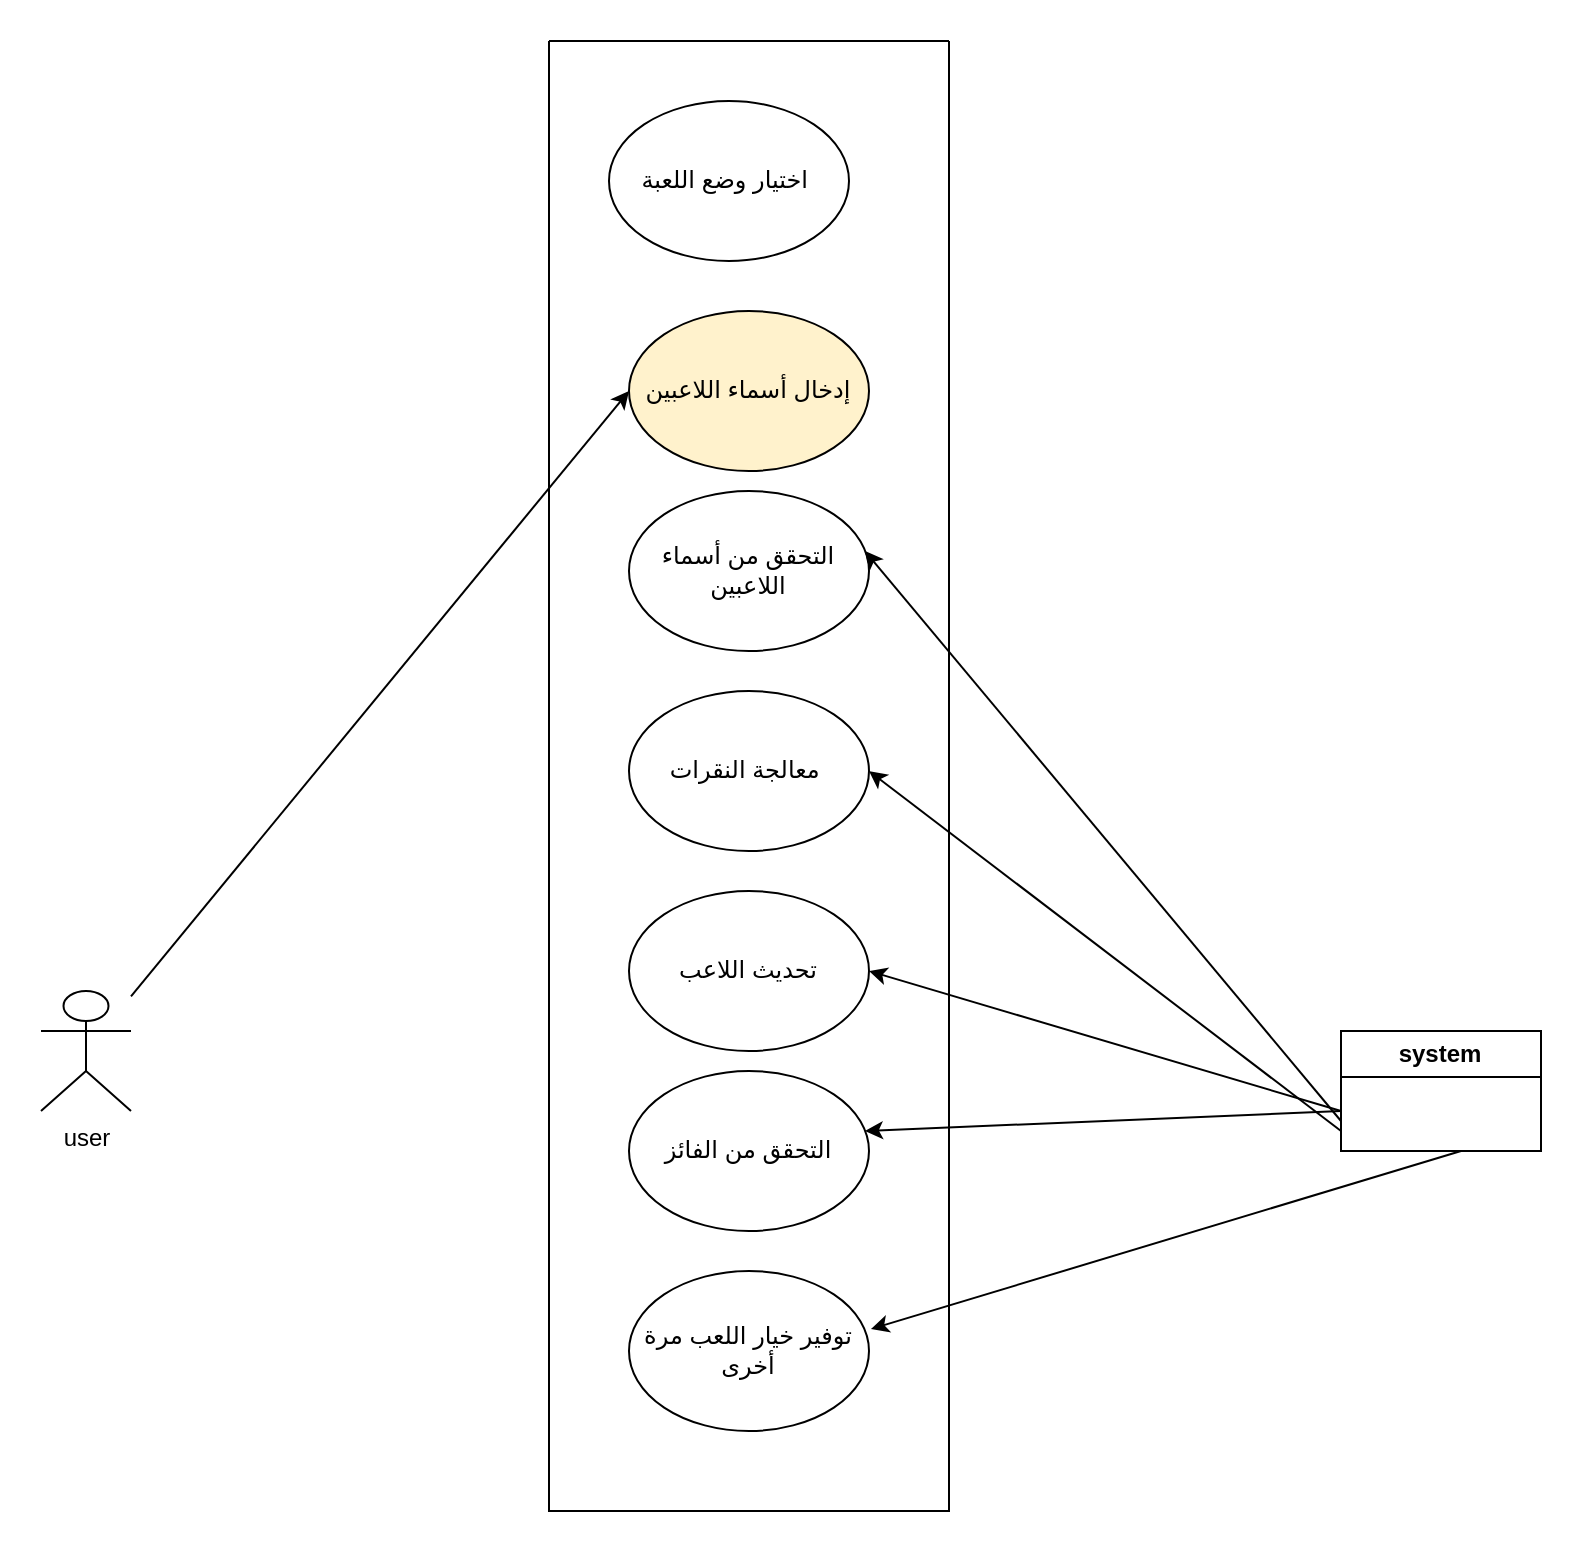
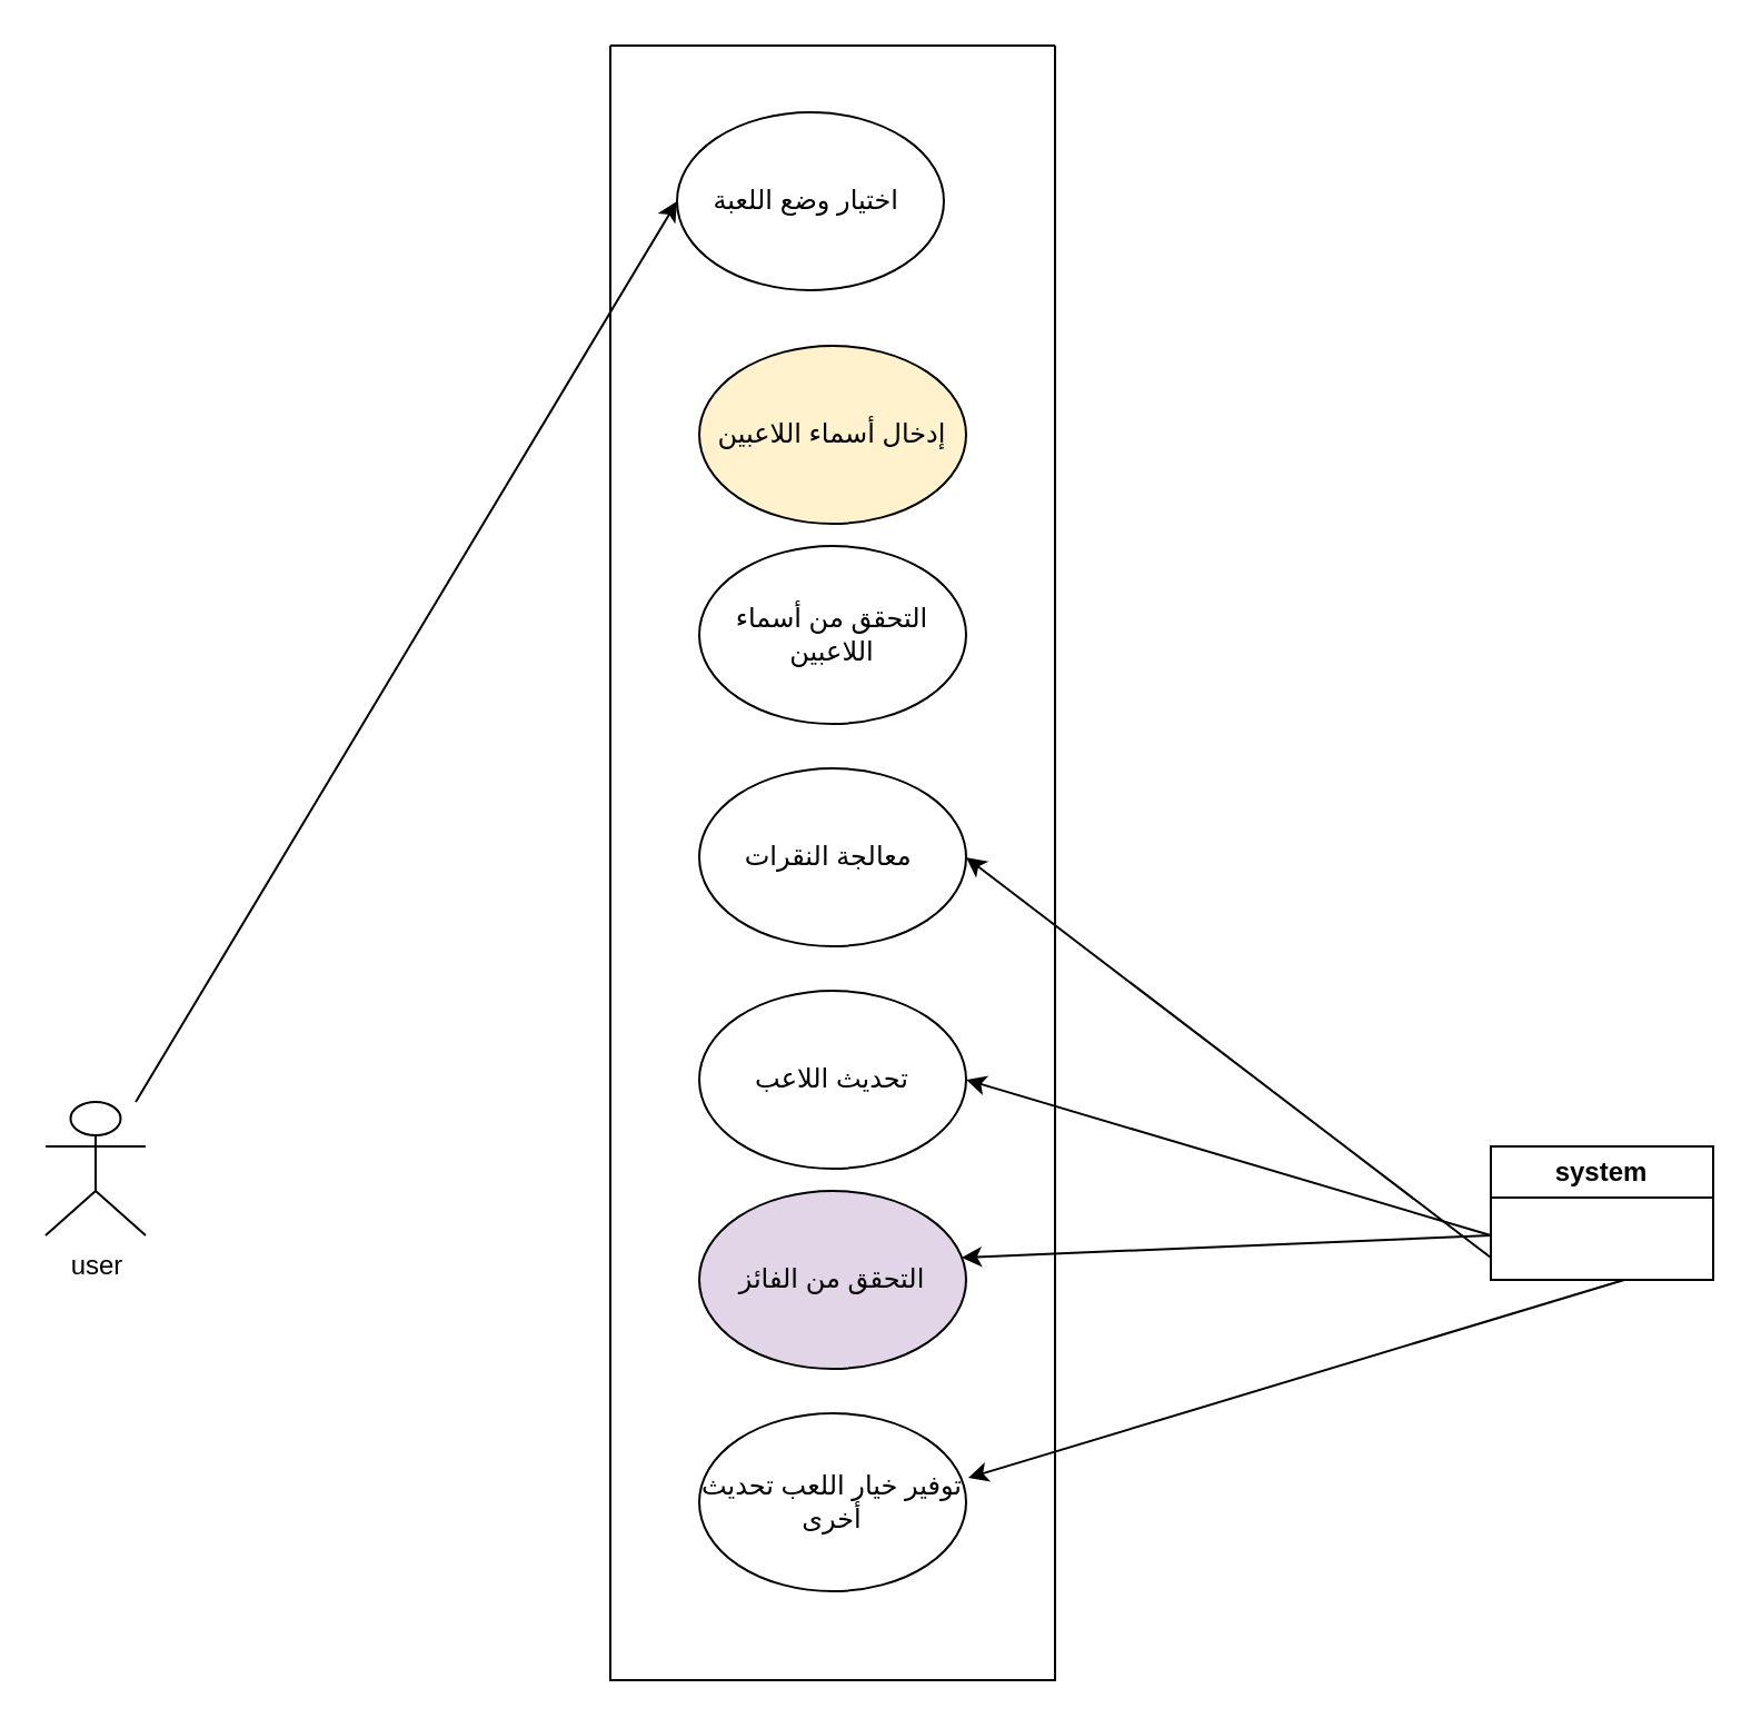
  <mxCell id="0" />
  <mxCell id="1" parent="0" />
  <mxCell id="2" value="" style="swimlane;startSize=0;" parent="1" vertex="1"><mxGeometry x="274" y="20" width="200" height="735" as="geometry" /></mxCell>
  <mxCell id="3" value="&lt;p dir=&quot;RTL&quot; class=&quot;MsoNormal&quot;&gt;التحقق من أسماء اللاعبين&lt;span style=&quot;font-family:&amp;quot;Arial&amp;quot;,sans-serif;mso-ascii-font-family:Calibri;&lt;br/&gt;mso-ascii-theme-font:minor-latin;mso-hansi-font-family:Calibri;mso-hansi-theme-font:&lt;br/&gt;minor-latin;mso-bidi-theme-font:minor-bidi&quot; lang=&quot;AR-SA&quot;&gt;&lt;/span&gt;&lt;/p&gt;" style="ellipse;whiteSpace=wrap;html=1;" parent="2" vertex="1"><mxGeometry x="40" y="225" width="120" height="80" as="geometry" /></mxCell>
  <mxCell id="4" value="&lt;p dir=&quot;RTL&quot; class=&quot;MsoNormal&quot;&gt;&lt;span dir=&quot;RTL&quot;&gt;&lt;/span&gt;&lt;span style=&quot;font-family:&amp;quot;Arial&amp;quot;,sans-serif;mso-ascii-font-family:Calibri;&lt;br/&gt;mso-ascii-theme-font:minor-latin;mso-hansi-font-family:Calibri;mso-hansi-theme-font:&lt;br/&gt;minor-latin&quot; lang=&quot;AR-SA&quot;&gt;&lt;span dir=&quot;RTL&quot;&gt;&lt;/span&gt;&lt;span dir=&quot;RTL&quot;&gt;&lt;/span&gt;&amp;nbsp;معالجة النقرات&lt;/span&gt;&lt;span style=&quot;font-family:&amp;quot;Arial&amp;quot;,sans-serif;mso-ascii-font-family:Calibri;mso-ascii-theme-font:&lt;br/&gt;minor-latin;mso-hansi-font-family:Calibri;mso-hansi-theme-font:minor-latin;&lt;br/&gt;mso-bidi-theme-font:minor-bidi&quot; lang=&quot;AR-SA&quot;&gt;&lt;/span&gt;&lt;/p&gt;" style="ellipse;whiteSpace=wrap;html=1;" parent="2" vertex="1"><mxGeometry x="40" y="325" width="120" height="80" as="geometry" /></mxCell>
  <mxCell id="5" value="&lt;p dir=&quot;RTL&quot; class=&quot;MsoNormal&quot;&gt;تحديث اللاعب&lt;span style=&quot;font-family:&amp;quot;Arial&amp;quot;,sans-serif;mso-ascii-font-family:Calibri;mso-ascii-theme-font:&lt;br/&gt;minor-latin;mso-hansi-font-family:Calibri;mso-hansi-theme-font:minor-latin;&lt;br/&gt;mso-bidi-theme-font:minor-bidi&quot; lang=&quot;AR-SA&quot;&gt;&lt;/span&gt;&lt;/p&gt;" style="ellipse;whiteSpace=wrap;html=1;" parent="2" vertex="1"><mxGeometry x="40" y="425" width="120" height="80" as="geometry" /></mxCell>
- <mxCell id="6" value="&lt;p dir=&quot;RTL&quot; class=&quot;MsoNormal&quot;&gt;التحقق من الفائز&lt;span style=&quot;font-family:&amp;quot;Arial&amp;quot;,sans-serif;mso-ascii-font-family:Calibri;&lt;br/&gt;mso-ascii-theme-font:minor-latin;mso-hansi-font-family:Calibri;mso-hansi-theme-font:&lt;br/&gt;minor-latin;mso-bidi-theme-font:minor-bidi&quot; lang=&quot;AR-SA&quot;&gt;&lt;/span&gt;&lt;/p&gt;" style="ellipse;whiteSpace=wrap;html=1;" parent="2" vertex="1"><mxGeometry x="40" y="515" width="120" height="80" as="geometry" /></mxCell>
- <mxCell id="7" value="&lt;p dir=&quot;RTL&quot; class=&quot;MsoNormal&quot;&gt;توفير خيار اللعب مرة أخرى&lt;span style=&quot;font-family:&amp;quot;Arial&amp;quot;,sans-serif;mso-ascii-font-family:Calibri;&lt;br/&gt;mso-ascii-theme-font:minor-latin;mso-hansi-font-family:Calibri;mso-hansi-theme-font:&lt;br/&gt;minor-latin;mso-bidi-theme-font:minor-bidi&quot; lang=&quot;AR-SA&quot;&gt;&lt;/span&gt;&lt;/p&gt;" style="ellipse;whiteSpace=wrap;html=1;" parent="2" vertex="1"><mxGeometry x="40" y="615" width="120" height="80" as="geometry" /></mxCell>
+ <mxCell id="6" value="&lt;p dir=&quot;RTL&quot; class=&quot;MsoNormal&quot;&gt;التحقق من الفائز&lt;span style=&quot;font-family:&amp;quot;Arial&amp;quot;,sans-serif;mso-ascii-font-family:Calibri;&lt;br/&gt;mso-ascii-theme-font:minor-latin;mso-hansi-font-family:Calibri;mso-hansi-theme-font:&lt;br/&gt;minor-latin;mso-bidi-theme-font:minor-bidi&quot; lang=&quot;AR-SA&quot;&gt;&lt;/span&gt;&lt;/p&gt;" style="ellipse;whiteSpace=wrap;html=1;fillColor=#e1d5e7;" parent="2" vertex="1"><mxGeometry x="40" y="515" width="120" height="80" as="geometry" /></mxCell>
+ <mxCell id="7" value="&lt;p dir=&quot;RTL&quot; class=&quot;MsoNormal&quot;&gt;توفير خيار اللعب تحديث أخرى&lt;span style=&quot;font-family:&amp;quot;Arial&amp;quot;,sans-serif;mso-ascii-font-family:Calibri;&lt;br/&gt;mso-ascii-theme-font:minor-latin;mso-hansi-font-family:Calibri;mso-hansi-theme-font:&lt;br/&gt;minor-latin;mso-bidi-theme-font:minor-bidi&quot; lang=&quot;AR-SA&quot;&gt;&lt;/span&gt;&lt;/p&gt;" style="ellipse;whiteSpace=wrap;html=1;" parent="2" vertex="1"><mxGeometry x="40" y="615" width="120" height="80" as="geometry" /></mxCell>
  <mxCell id="8" value="&lt;p dir=&quot;RTL&quot; class=&quot;MsoNormal&quot;&gt;إدخال أسماء اللاعبين&lt;span style=&quot;font-family:&amp;quot;Arial&amp;quot;,sans-serif;mso-ascii-font-family:Calibri;&lt;br/&gt;mso-ascii-theme-font:minor-latin;mso-hansi-font-family:Calibri;mso-hansi-theme-font:&lt;br/&gt;minor-latin;mso-bidi-theme-font:minor-bidi&quot; lang=&quot;AR-SA&quot;&gt;&lt;/span&gt;&lt;/p&gt;" style="ellipse;whiteSpace=wrap;html=1;fillColor=#fff2cc;" parent="2" vertex="1"><mxGeometry x="40" y="135" width="120" height="80" as="geometry" /></mxCell>
  <mxCell id="9" value="&lt;p dir=&quot;RTL&quot; class=&quot;MsoNormal&quot;&gt;&lt;span dir=&quot;RTL&quot;&gt;&lt;/span&gt;&lt;span style=&quot;font-family:&amp;quot;Arial&amp;quot;,sans-serif;mso-ascii-font-family:Calibri;&lt;br/&gt;mso-ascii-theme-font:minor-latin;mso-hansi-font-family:Calibri;mso-hansi-theme-font:&lt;br/&gt;minor-latin&quot; lang=&quot;AR-SA&quot;&gt;&lt;span dir=&quot;RTL&quot;&gt;&lt;/span&gt;&lt;span dir=&quot;RTL&quot;&gt;&lt;/span&gt;&amp;nbsp;اختيار وضع اللعبة&lt;/span&gt;&lt;span style=&quot;font-family:&amp;quot;Arial&amp;quot;,sans-serif;mso-ascii-font-family:Calibri;mso-ascii-theme-font:&lt;br/&gt;minor-latin;mso-hansi-font-family:Calibri;mso-hansi-theme-font:minor-latin;&lt;br/&gt;mso-bidi-theme-font:minor-bidi&quot; lang=&quot;AR-SA&quot;&gt;&lt;/span&gt;&lt;/p&gt;" style="ellipse;whiteSpace=wrap;html=1;" parent="2" vertex="1"><mxGeometry x="30" y="30" width="120" height="80" as="geometry" /></mxCell>
  <mxCell id="10" value="user" style="shape=umlActor;verticalLabelPosition=bottom;verticalAlign=top;html=1;outlineConnect=0;" parent="1" vertex="1"><mxGeometry x="20" y="495" width="45" height="60" as="geometry" /></mxCell>
  <mxCell id="11" value="system" style="swimlane;whiteSpace=wrap;html=1;" parent="1" vertex="1"><mxGeometry x="670" y="515" width="100" height="60" as="geometry" /></mxCell>
  <mxCell id="12" value="" style="endArrow=classic;html=1;rounded=0;entryX=1.008;entryY=0.363;entryDx=0;entryDy=0;entryPerimeter=0;" parent="1" target="7" edge="1"><mxGeometry width="50" height="50" relative="1" as="geometry"><mxPoint x="730" y="575" as="sourcePoint" /><mxPoint x="400" y="545" as="targetPoint" /></mxGeometry></mxCell>
  <mxCell id="13" value="" style="endArrow=classic;html=1;rounded=0;entryX=0.983;entryY=0.375;entryDx=0;entryDy=0;entryPerimeter=0;" parent="1" target="6" edge="1"><mxGeometry width="50" height="50" relative="1" as="geometry"><mxPoint x="670" y="555" as="sourcePoint" /><mxPoint x="400" y="545" as="targetPoint" /></mxGeometry></mxCell>
  <mxCell id="14" value="" style="endArrow=classic;html=1;rounded=0;entryX=1;entryY=0.5;entryDx=0;entryDy=0;" parent="1" target="5" edge="1"><mxGeometry width="50" height="50" relative="1" as="geometry"><mxPoint x="670" y="555" as="sourcePoint" /><mxPoint x="400" y="545" as="targetPoint" /></mxGeometry></mxCell>
  <mxCell id="15" value="" style="endArrow=classic;html=1;rounded=0;entryX=1;entryY=0.5;entryDx=0;entryDy=0;" parent="1" target="4" edge="1"><mxGeometry width="50" height="50" relative="1" as="geometry"><mxPoint x="670" y="565" as="sourcePoint" /><mxPoint x="400" y="545" as="targetPoint" /></mxGeometry></mxCell>
- <mxCell id="17" value="" style="endArrow=classic;html=1;rounded=0;entryX=0;entryY=0.5;entryDx=0;entryDy=0;" parent="1" source="10" target="8" edge="1"><mxGeometry width="50" height="50" relative="1" as="geometry"><mxPoint x="350" y="595" as="sourcePoint" /><mxPoint x="400" y="545" as="targetPoint" /></mxGeometry></mxCell>
- <mxCell id="18" value="" style="endArrow=classic;html=1;rounded=0;exitX=0;exitY=0.75;exitDx=0;exitDy=0;entryX=0.983;entryY=0.375;entryDx=0;entryDy=0;entryPerimeter=0;" parent="1" source="11" target="3" edge="1"><mxGeometry width="50" height="50" relative="1" as="geometry"><mxPoint x="350" y="595" as="sourcePoint" /><mxPoint x="400" y="545" as="targetPoint" /></mxGeometry></mxCell>
+ <mxCell id="16" value="" style="endArrow=classic;html=1;rounded=0;entryX=0;entryY=0.5;entryDx=0;entryDy=0;" parent="1" source="10" target="9" edge="1"><mxGeometry width="50" height="50" relative="1" as="geometry"><mxPoint x="350" y="595" as="sourcePoint" /><mxPoint x="400" y="545" as="targetPoint" /></mxGeometry></mxCell>
